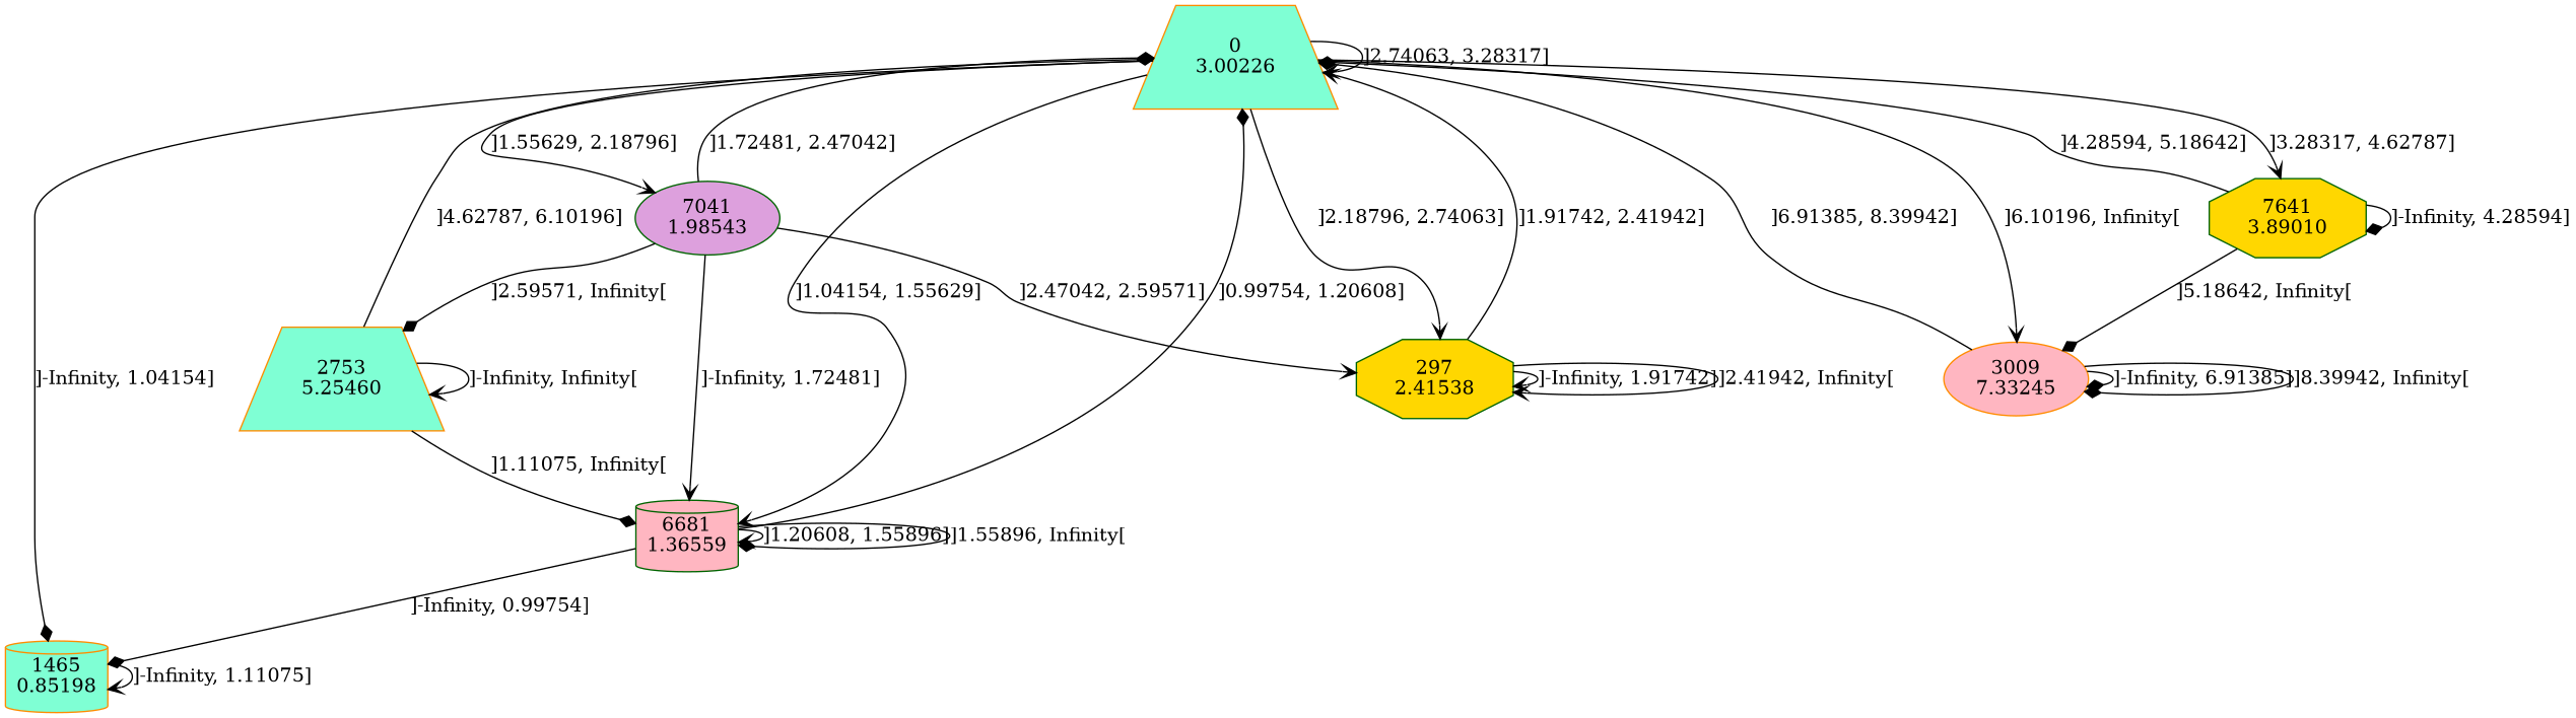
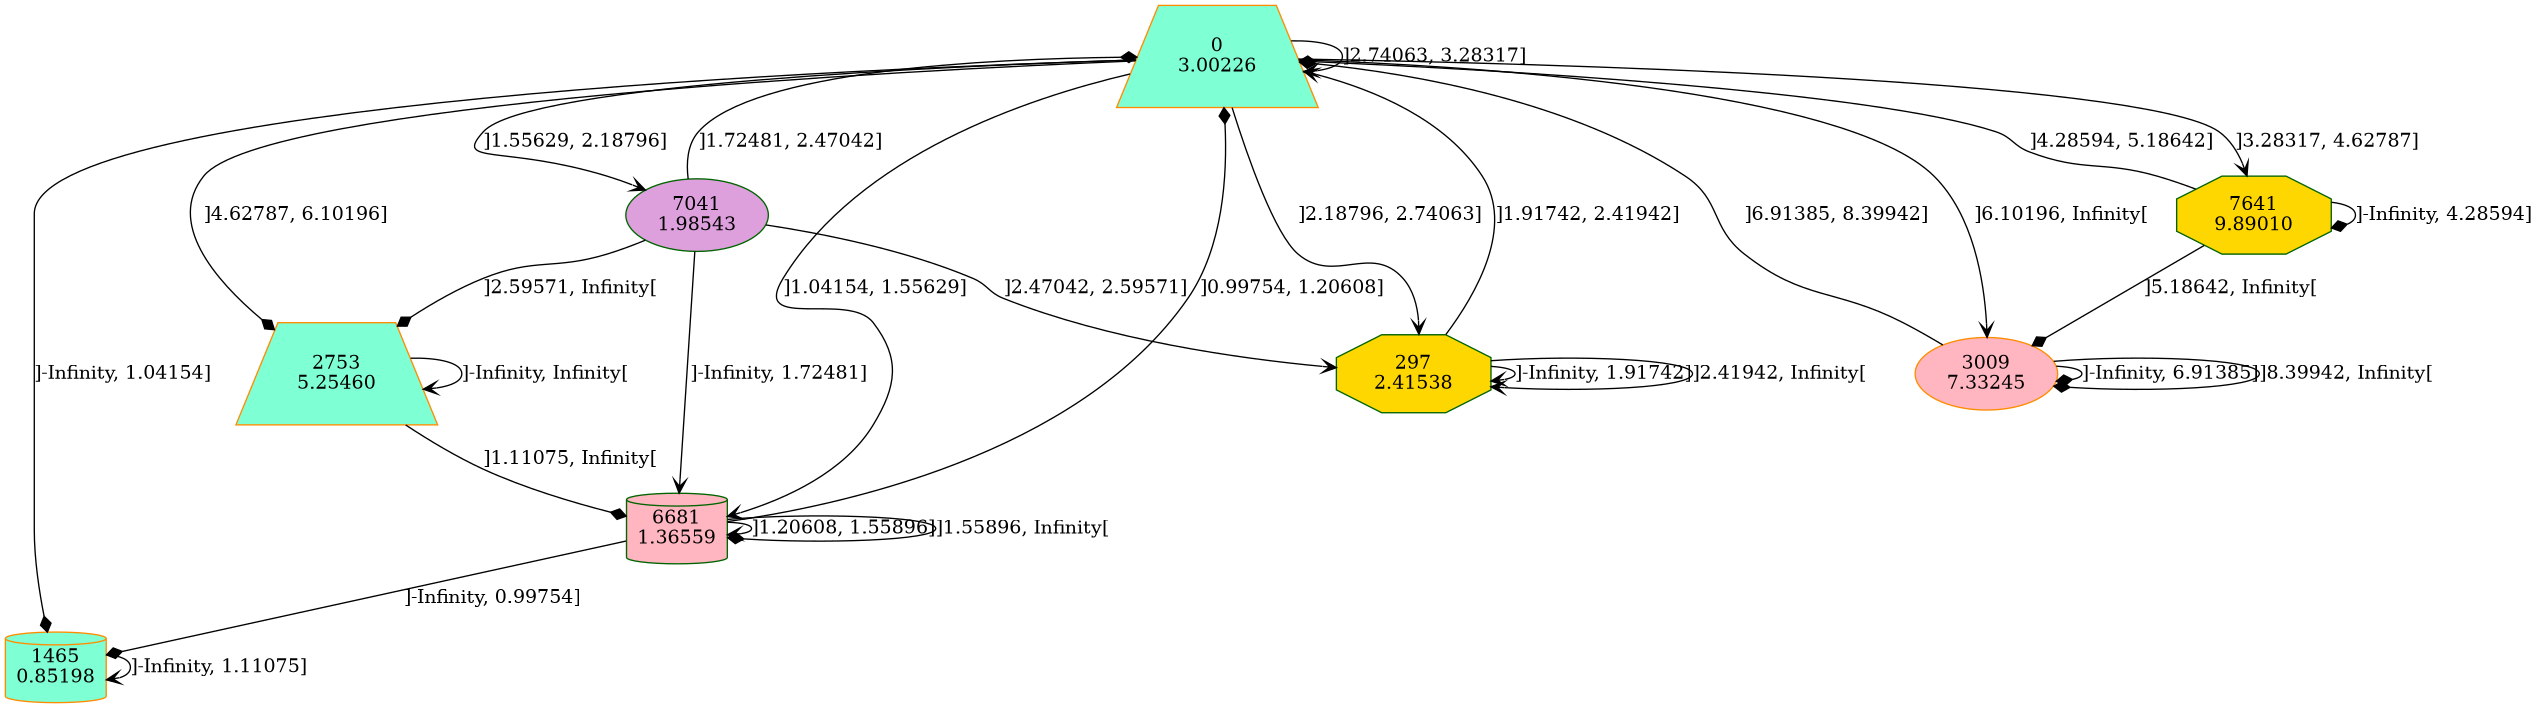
  digraph {
    node [color=darkorange fillcolor=aquamarine shape=trapezium style=filled]
    edge [arrowhead=vee]
    n1 [label="0\n3.00226"]
    n2 [label="1465\n0.85198" shape=cylinder]
    n3 [color=darkgreen fillcolor=lightpink label="6681\n1.36559" shape=cylinder]
    n4 [color=darkgreen fillcolor=plum label="7041\n1.98543" shape=ellipse]
    n5 [color=darkgreen fillcolor=gold label="297\n2.41538" shape=octagon]
-   n6 [color=darkgreen fillcolor=gold label="7641\n3.89010" shape=octagon]
+   n6 [color=darkgreen fillcolor=gold label="7641\n9.89010" shape=octagon]
    n7 [label="2753\n5.25460"]
    n8 [fillcolor=lightpink label="3009\n7.33245" shape=ellipse]
    n1 -> n1 [label="]2.74063, 3.28317]"]
    n1 -> n2 [arrowhead=diamond label="]-Infinity, 1.04154]"]
    n1 -> n3 [label="]1.04154, 1.55629]"]
    n1 -> n4 [label="]1.55629, 2.18796]"]
    n1 -> n5 [label="]2.18796, 2.74063]"]
    n1 -> n6 [label="]3.28317, 4.62787]"]
-   n7 -> n1 [arrowhead=diamond label="]4.62787, 6.10196]"]
+   n1 -> n7 [arrowhead=diamond label="]4.62787, 6.10196]"]
    n1 -> n8 [label="]6.10196, Infinity["]
    n2 -> n2 [label="]-Infinity, 1.11075]"]
    n3 -> n1 [arrowhead=diamond label="]0.99754, 1.20608]"]
    n3 -> n2 [arrowhead=diamond label="]-Infinity, 0.99754]"]
    n3 -> n3 [label="]1.20608, 1.55896]"]
    n3 -> n3 [arrowhead=diamond label="]1.55896, Infinity["]
    n4 -> n1 [arrowhead=diamond label="]1.72481, 2.47042]"]
    n4 -> n3 [label="]-Infinity, 1.72481]"]
    n4 -> n5 [label="]2.47042, 2.59571]"]
    n4 -> n7 [arrowhead=diamond label="]2.59571, Infinity["]
    n5 -> n1 [label="]1.91742, 2.41942]"]
    n5 -> n5 [label="]-Infinity, 1.91742]"]
    n5 -> n5 [label="]2.41942, Infinity["]
    n6 -> n1 [arrowhead=diamond label="]4.28594, 5.18642]"]
    n6 -> n6 [arrowhead=diamond label="]-Infinity, 4.28594]"]
    n6 -> n8 [arrowhead=diamond label="]5.18642, Infinity["]
    n7 -> n3 [arrowhead=diamond label="]1.11075, Infinity["]
    n7 -> n7 [label="]-Infinity, Infinity["]
    n8 -> n1 [arrowhead=diamond label="]6.91385, 8.39942]"]
    n8 -> n8 [arrowhead=diamond label="]-Infinity, 6.91385]"]
    n8 -> n8 [arrowhead=diamond label="]8.39942, Infinity["]
  }
